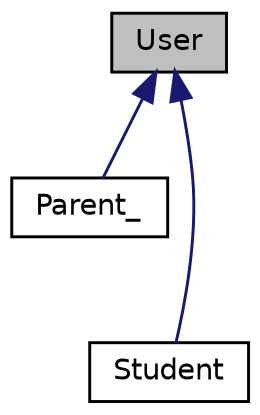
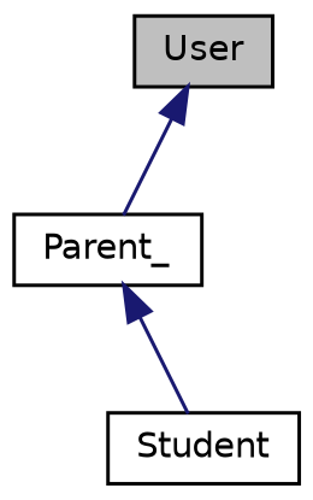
  digraph {
    node [color=black fillcolor=white fontname=Helvetica fontsize=10 shape=record style=filled]
    edge [color=midnightblue dir=back fontname=Helvetica fontsize=10 labelfontname=Helvetica labelfontsize=10 style=solid]
    n1 [fillcolor=grey75 fontcolor=black height=0.2 label=User width=0.4]
    n2 [height=0.2 label=Parent_ width=0.4]
    n3 [height=0.2 label=Student width=0.4]
    n1 -> n2
-   n1 -> n3
+   n2 -> n3
  }
